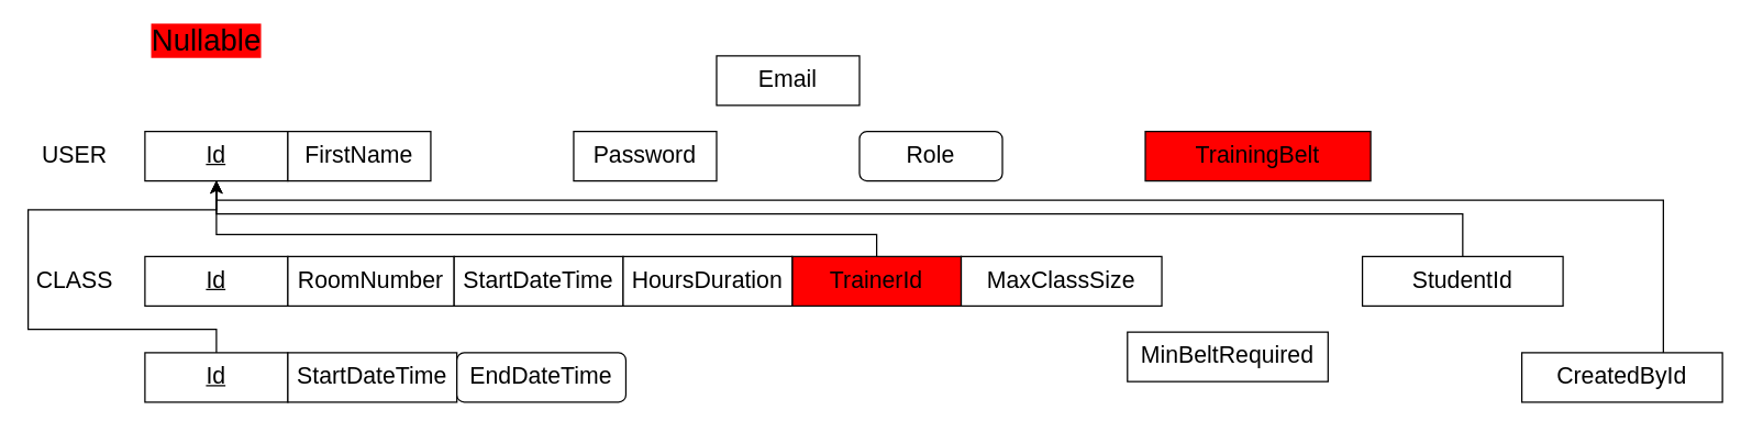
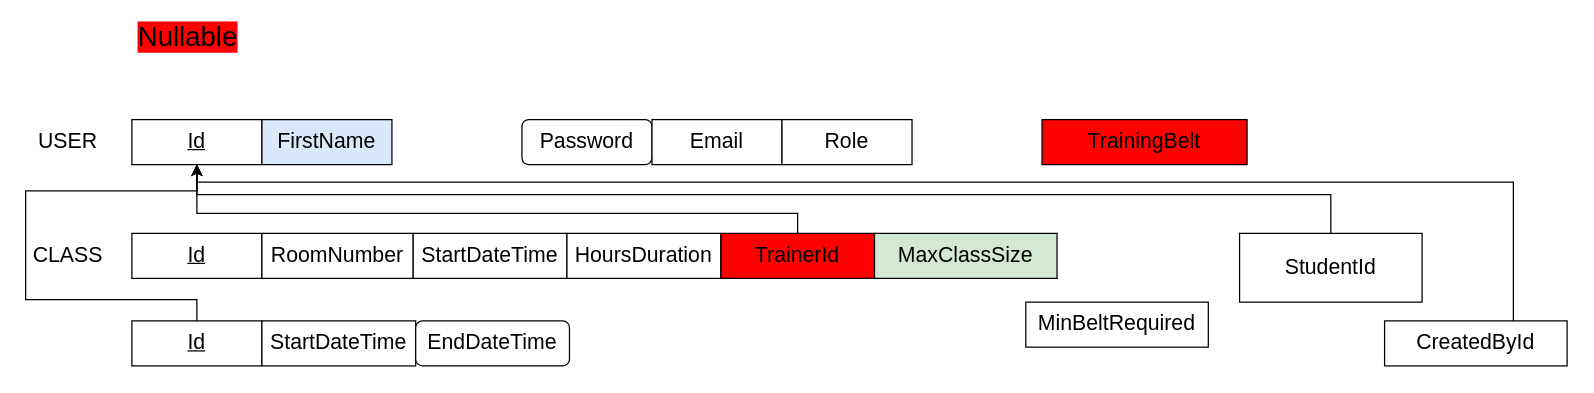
  <mxCell id="0" />
  <mxCell id="1" parent="0" />
  <mxCell id="2" value="&lt;font style=&quot;font-size: 17px&quot;&gt;USER&lt;/font&gt;" style="text;html=1;strokeColor=none;fillColor=none;align=center;verticalAlign=middle;whiteSpace=wrap;rounded=0;" parent="1" vertex="1"><mxGeometry x="34" y="103" width="40" height="20" as="geometry" /></mxCell>
  <mxCell id="3" value="&lt;font style=&quot;font-size: 17px&quot;&gt;&lt;u&gt;Id&lt;/u&gt;&lt;/font&gt;" style="rounded=0;whiteSpace=wrap;html=1;" parent="1" vertex="1"><mxGeometry x="105" y="95" width="104" height="36" as="geometry" /></mxCell>
- <mxCell id="4" value="&lt;span style=&quot;font-size: 17px&quot;&gt;FirstName&lt;/span&gt;" style="rounded=0;whiteSpace=wrap;html=1;" parent="1" vertex="1"><mxGeometry x="209" y="95" width="104" height="36" as="geometry" /></mxCell>
- <mxCell id="5" value="&lt;span style=&quot;font-size: 17px&quot;&gt;Password&lt;br&gt;&lt;/span&gt;" style="rounded=0;whiteSpace=wrap;html=1;" parent="1" vertex="1"><mxGeometry x="417" y="95" width="104" height="36" as="geometry" /></mxCell>
- <mxCell id="6" value="&lt;span style=&quot;font-size: 17px&quot;&gt;Email&lt;br&gt;&lt;/span&gt;" style="rounded=0;whiteSpace=wrap;html=1;" parent="1" vertex="1"><mxGeometry x="521" y="40" width="104" height="36" as="geometry" /></mxCell>
- <mxCell id="7" value="&lt;span style=&quot;font-size: 17px&quot;&gt;Role&lt;br&gt;&lt;/span&gt;" style="whiteSpace=wrap;html=1;rounded=1;" parent="1" vertex="1"><mxGeometry x="625" y="95" width="104" height="36" as="geometry" /></mxCell>
+ <mxCell id="4" value="&lt;span style=&quot;font-size: 17px&quot;&gt;FirstName&lt;/span&gt;" style="rounded=0;whiteSpace=wrap;html=1;fillColor=#dae8fc;" parent="1" vertex="1"><mxGeometry x="209" y="95" width="104" height="36" as="geometry" /></mxCell>
+ <mxCell id="5" value="&lt;span style=&quot;font-size: 17px&quot;&gt;Password&lt;br&gt;&lt;/span&gt;" style="whiteSpace=wrap;html=1;rounded=1;" parent="1" vertex="1"><mxGeometry x="417" y="95" width="104" height="36" as="geometry" /></mxCell>
+ <mxCell id="6" value="&lt;span style=&quot;font-size: 17px&quot;&gt;Email&lt;br&gt;&lt;/span&gt;" style="rounded=0;whiteSpace=wrap;html=1;" parent="1" vertex="1"><mxGeometry x="521" y="95" width="104" height="36" as="geometry" /></mxCell>
+ <mxCell id="7" value="&lt;span style=&quot;font-size: 17px&quot;&gt;Role&lt;br&gt;&lt;/span&gt;" style="rounded=0;whiteSpace=wrap;html=1;" parent="1" vertex="1"><mxGeometry x="625" y="95" width="104" height="36" as="geometry" /></mxCell>
  <mxCell id="8" value="&lt;span style=&quot;font-size: 17px&quot;&gt;TrainingBelt&lt;br&gt;&lt;/span&gt;" style="rounded=0;whiteSpace=wrap;html=1;fillColor=#FF0000;" parent="1" vertex="1"><mxGeometry x="833" y="95" width="164" height="36" as="geometry" /></mxCell>
  <mxCell id="9" value="&lt;font style=&quot;font-size: 17px&quot;&gt;CLASS&lt;/font&gt;" style="text;html=1;strokeColor=none;fillColor=none;align=center;verticalAlign=middle;whiteSpace=wrap;rounded=0;" parent="1" vertex="1"><mxGeometry x="34" y="194" width="40" height="20" as="geometry" /></mxCell>
  <mxCell id="10" value="&lt;font style=&quot;font-size: 17px&quot;&gt;&lt;u&gt;Id&lt;/u&gt;&lt;/font&gt;" style="rounded=0;whiteSpace=wrap;html=1;" parent="1" vertex="1"><mxGeometry x="105" y="186" width="104" height="36" as="geometry" /></mxCell>
  <mxCell id="11" value="&lt;font style=&quot;font-size: 17px&quot;&gt;RoomNumber&lt;/font&gt;" style="rounded=0;whiteSpace=wrap;html=1;" parent="1" vertex="1"><mxGeometry x="209" y="186" width="121" height="36" as="geometry" /></mxCell>
  <mxCell id="12" value="&lt;span style=&quot;font-size: 17px&quot;&gt;StartDateTime&lt;/span&gt;" style="rounded=0;whiteSpace=wrap;html=1;" parent="1" vertex="1"><mxGeometry x="330" y="186" width="123" height="36" as="geometry" /></mxCell>
  <mxCell id="13" style="edgeStyle=orthogonalEdgeStyle;rounded=0;orthogonalLoop=1;jettySize=auto;html=1;entryX=0.5;entryY=1;entryDx=0;entryDy=0;" parent="1" source="14" target="3" edge="1"><mxGeometry relative="1" as="geometry"><mxPoint x="157" y="140" as="targetPoint" /><Array as="points"><mxPoint x="638" y="170" /><mxPoint x="157" y="170" /></Array></mxGeometry></mxCell>
  <mxCell id="14" value="&lt;span style=&quot;font-size: 17px&quot;&gt;TrainerId&lt;/span&gt;" style="rounded=0;whiteSpace=wrap;html=1;fillColor=#FF0000;" parent="1" vertex="1"><mxGeometry x="576" y="186" width="123" height="36" as="geometry" /></mxCell>
  <mxCell id="15" value="&lt;span style=&quot;font-size: 17px&quot;&gt;HoursDuration&lt;/span&gt;" style="rounded=0;whiteSpace=wrap;html=1;" parent="1" vertex="1"><mxGeometry x="453" y="186" width="123" height="36" as="geometry" /></mxCell>
  <mxCell id="16" value="&lt;span style=&quot;font-size: 17px&quot;&gt;MinBeltRequired&lt;/span&gt;" style="rounded=0;whiteSpace=wrap;html=1;" parent="1" vertex="1"><mxGeometry x="820" y="241" width="146" height="36" as="geometry" /></mxCell>
- <mxCell id="17" value="&lt;span style=&quot;font-size: 17px&quot;&gt;MaxClassSize&lt;/span&gt;" style="rounded=0;whiteSpace=wrap;html=1;" parent="1" vertex="1"><mxGeometry x="699" y="186" width="146" height="36" as="geometry" /></mxCell>
+ <mxCell id="17" value="&lt;span style=&quot;font-size: 17px&quot;&gt;MaxClassSize&lt;/span&gt;" style="rounded=0;whiteSpace=wrap;html=1;fillColor=#d5e8d4;" parent="1" vertex="1"><mxGeometry x="699" y="186" width="146" height="36" as="geometry" /></mxCell>
  <mxCell id="18" style="edgeStyle=orthogonalEdgeStyle;rounded=0;orthogonalLoop=1;jettySize=auto;html=1;entryX=0.5;entryY=1;entryDx=0;entryDy=0;" parent="1" source="19" target="3" edge="1"><mxGeometry relative="1" as="geometry"><Array as="points"><mxPoint x="157" y="239" /><mxPoint x="20" y="239" /><mxPoint x="20" y="152" /><mxPoint x="157" y="152" /></Array></mxGeometry></mxCell>
  <mxCell id="19" value="&lt;font style=&quot;font-size: 17px&quot;&gt;&lt;u&gt;Id&lt;/u&gt;&lt;/font&gt;" style="rounded=0;whiteSpace=wrap;html=1;" parent="1" vertex="1"><mxGeometry x="105" y="256" width="104" height="36" as="geometry" /></mxCell>
  <mxCell id="20" style="edgeStyle=orthogonalEdgeStyle;rounded=0;orthogonalLoop=1;jettySize=auto;html=1;entryX=0.5;entryY=1;entryDx=0;entryDy=0;" parent="1" source="21" target="3" edge="1"><mxGeometry relative="1" as="geometry"><Array as="points"><mxPoint x="1064" y="155" /><mxPoint x="157" y="155" /></Array></mxGeometry></mxCell>
- <mxCell id="21" value="&lt;span style=&quot;font-size: 17px&quot;&gt;StudentId&lt;/span&gt;" style="rounded=0;whiteSpace=wrap;html=1;" parent="1" vertex="1"><mxGeometry x="991" y="186" width="146" height="36" as="geometry" /></mxCell>
+ <mxCell id="21" value="&lt;span style=&quot;font-size: 17px&quot;&gt;StudentId&lt;/span&gt;" style="rounded=0;whiteSpace=wrap;html=1;" parent="1" vertex="1"><mxGeometry x="991" y="186" width="146" height="55" as="geometry" /></mxCell>
  <mxCell id="22" value="&lt;span style=&quot;font-size: 17px&quot;&gt;StartDateTime&lt;/span&gt;" style="rounded=0;whiteSpace=wrap;html=1;" parent="1" vertex="1"><mxGeometry x="209" y="256" width="123" height="36" as="geometry" /></mxCell>
  <mxCell id="23" value="&lt;span style=&quot;font-size: 17px&quot;&gt;EndDateTime&lt;/span&gt;" style="whiteSpace=wrap;html=1;rounded=1;" parent="1" vertex="1"><mxGeometry x="332" y="256" width="123" height="36" as="geometry" /></mxCell>
  <mxCell id="24" value="&lt;font style=&quot;font-size: 22px ; background-color: rgb(255 , 0 , 0)&quot;&gt;Nullable&lt;/font&gt;" style="text;html=1;strokeColor=none;fillColor=none;align=center;verticalAlign=middle;whiteSpace=wrap;rounded=0;strokeWidth=9;" vertex="1" parent="1"><mxGeometry x="130" y="20" width="40" height="20" as="geometry" /></mxCell>
  <mxCell id="25" style="edgeStyle=orthogonalEdgeStyle;rounded=0;orthogonalLoop=1;jettySize=auto;html=1;entryX=0.5;entryY=1;entryDx=0;entryDy=0;" edge="1" parent="1" source="26" target="3"><mxGeometry relative="1" as="geometry"><Array as="points"><mxPoint x="1210" y="145" /><mxPoint x="157" y="145" /></Array></mxGeometry></mxCell>
  <mxCell id="26" value="&lt;span style=&quot;font-size: 17px&quot;&gt;CreatedById&lt;/span&gt;" style="rounded=0;whiteSpace=wrap;html=1;" vertex="1" parent="1"><mxGeometry x="1107" y="256" width="146" height="36" as="geometry" /></mxCell>
